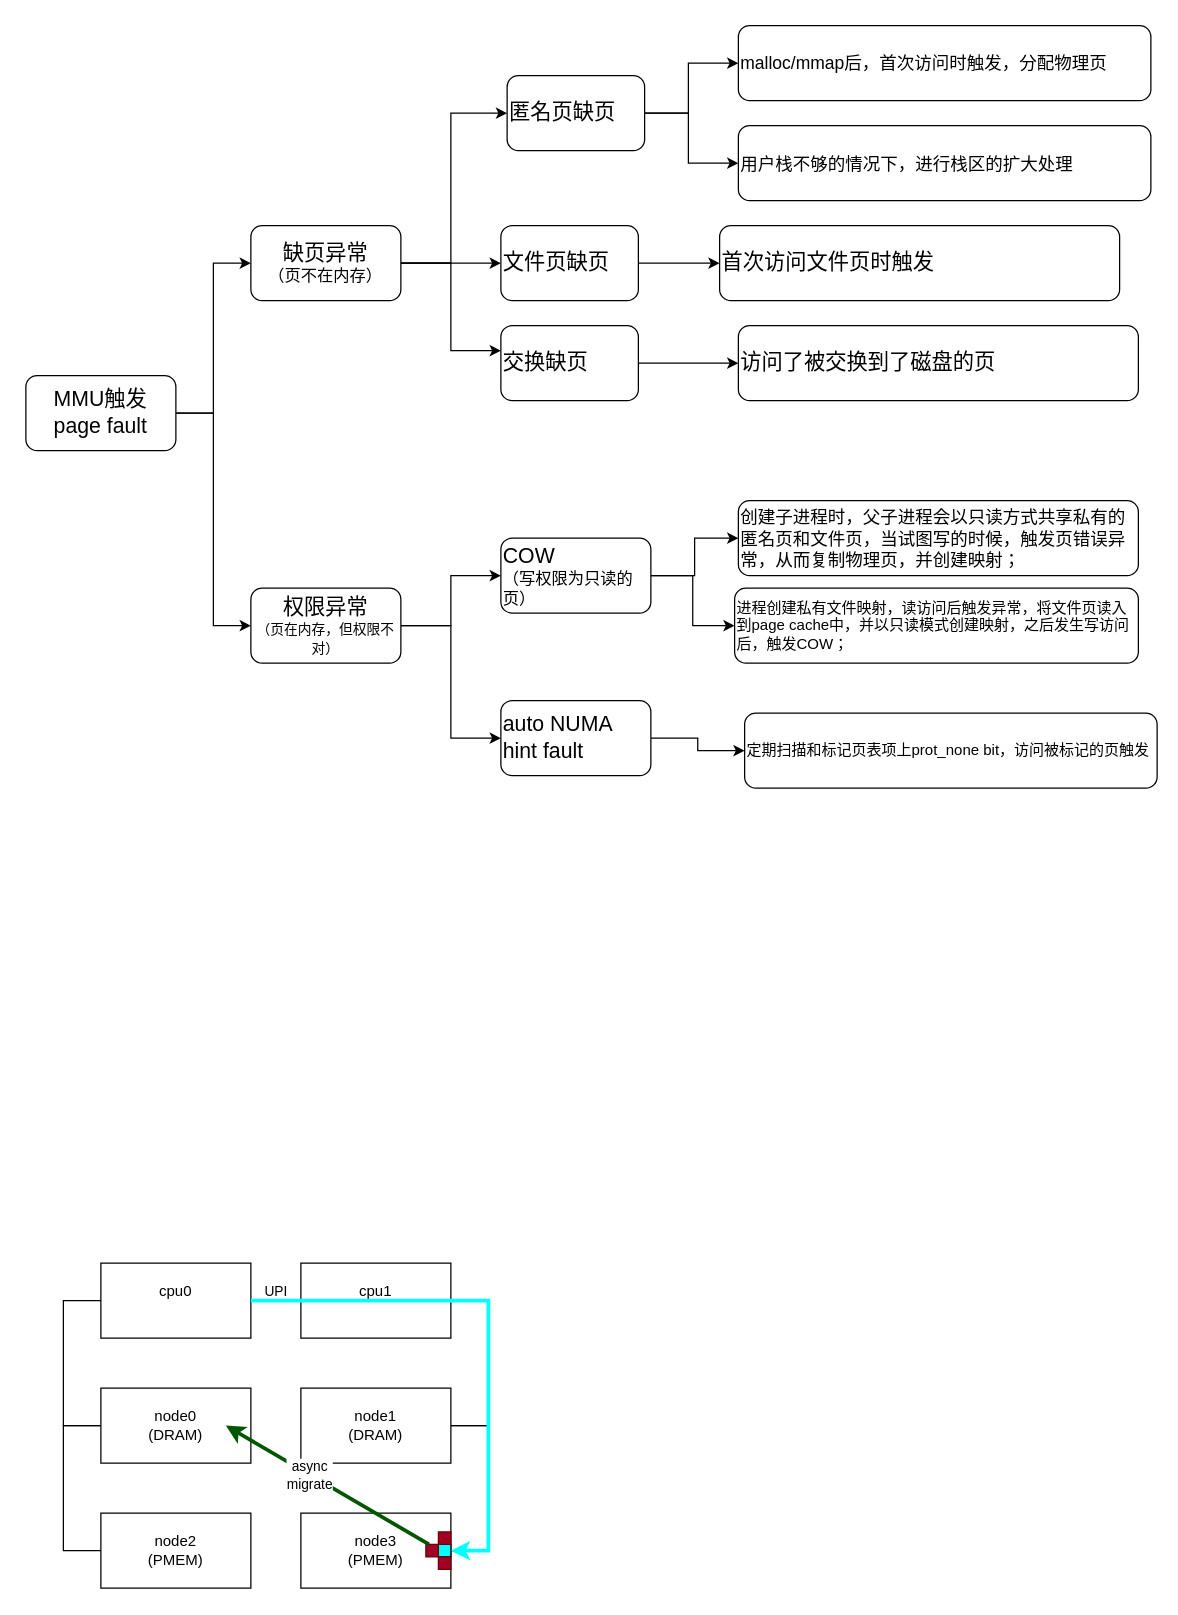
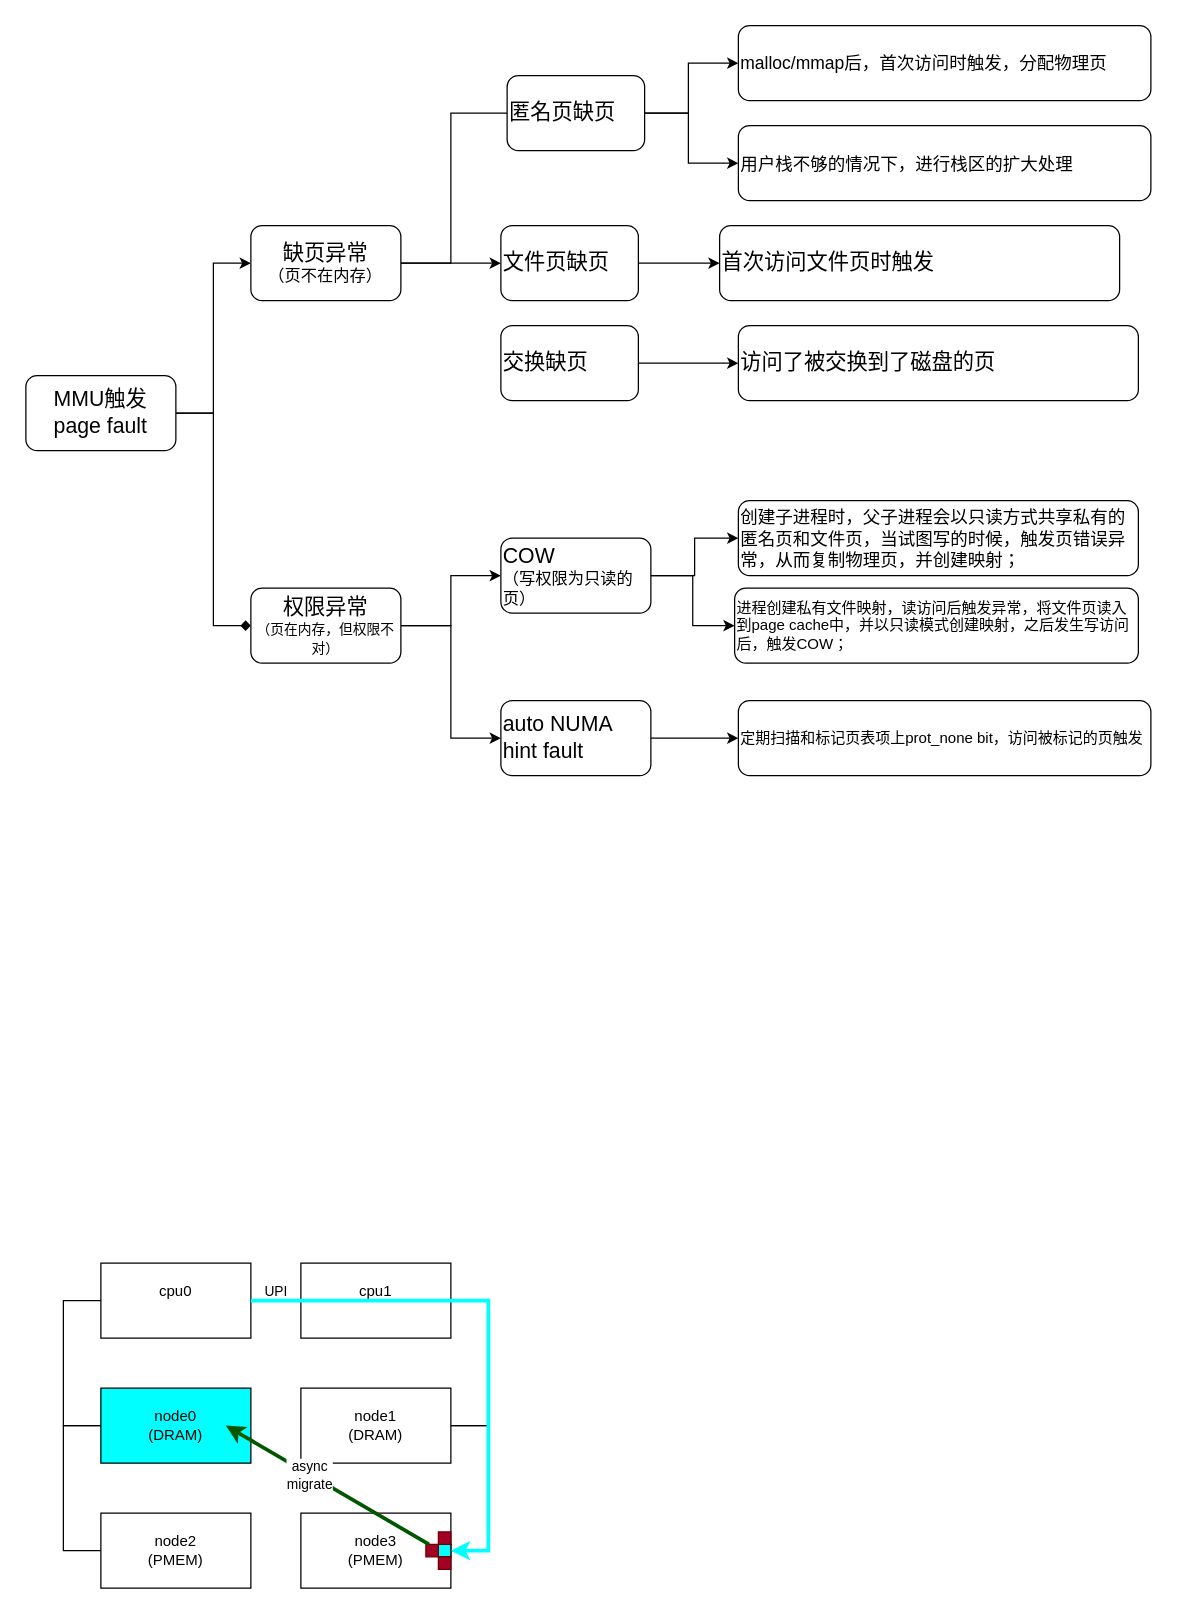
  <mxCell id="0" />
  <mxCell id="1" parent="0" />
  <mxCell id="2" value="" style="endArrow=none;html=1;rounded=0;entryX=1;entryY=0.5;entryDx=0;entryDy=0;" parent="1" target="37" edge="1"><mxGeometry width="50" height="50" relative="1" as="geometry"><mxPoint x="360" y="1140" as="sourcePoint" /><mxPoint x="410" y="1150" as="targetPoint" /><Array as="points"><mxPoint x="390" y="1140" /><mxPoint x="390" y="1240" /></Array></mxGeometry></mxCell>
  <mxCell id="3" value="" style="edgeStyle=orthogonalEdgeStyle;rounded=0;orthogonalLoop=1;jettySize=auto;html=1;" parent="1" source="5" target="9" edge="1"><mxGeometry relative="1" as="geometry"><Array as="points"><mxPoint x="170" y="330" /><mxPoint x="170" y="210" /></Array></mxGeometry></mxCell>
- <mxCell id="4" value="" style="edgeStyle=orthogonalEdgeStyle;rounded=0;orthogonalLoop=1;jettySize=auto;html=1;" parent="1" source="5" target="12" edge="1"><mxGeometry relative="1" as="geometry"><Array as="points"><mxPoint x="170" y="330" /><mxPoint x="170" y="500" /></Array></mxGeometry></mxCell>
+ <mxCell id="4" value="" style="edgeStyle=orthogonalEdgeStyle;rounded=0;orthogonalLoop=1;jettySize=auto;html=1;endArrow=diamond;" parent="1" source="5" target="12" edge="1"><mxGeometry relative="1" as="geometry"><Array as="points"><mxPoint x="170" y="330" /><mxPoint x="170" y="500" /></Array></mxGeometry></mxCell>
  <mxCell id="5" value="&lt;font style=&quot;font-size: 17px&quot;&gt;MMU触发&lt;br&gt;page fault&lt;br&gt;&lt;/font&gt;" style="rounded=1;whiteSpace=wrap;html=1;" parent="1" vertex="1"><mxGeometry x="20" y="300" width="120" height="60" as="geometry" /></mxCell>
- <mxCell id="6" value="" style="edgeStyle=orthogonalEdgeStyle;rounded=0;orthogonalLoop=1;jettySize=auto;html=1;" parent="1" source="9" target="15" edge="1"><mxGeometry relative="1" as="geometry"><Array as="points"><mxPoint x="360" y="210" /><mxPoint x="360" y="90" /></Array></mxGeometry></mxCell>
+ <mxCell id="6" value="" style="edgeStyle=orthogonalEdgeStyle;rounded=0;orthogonalLoop=1;jettySize=auto;html=1;endArrow=none;" parent="1" source="9" target="15" edge="1"><mxGeometry relative="1" as="geometry"><Array as="points"><mxPoint x="360" y="210" /><mxPoint x="360" y="90" /></Array></mxGeometry></mxCell>
  <mxCell id="7" value="" style="edgeStyle=orthogonalEdgeStyle;rounded=0;orthogonalLoop=1;jettySize=auto;html=1;" parent="1" source="9" target="17" edge="1"><mxGeometry relative="1" as="geometry"><Array as="points"><mxPoint x="320" y="210" /><mxPoint x="320" y="210" /></Array></mxGeometry></mxCell>
- <mxCell id="8" value="" style="edgeStyle=orthogonalEdgeStyle;rounded=0;orthogonalLoop=1;jettySize=auto;html=1;exitX=1;exitY=0.5;exitDx=0;exitDy=0;" parent="1" source="9" target="19" edge="1"><mxGeometry relative="1" as="geometry"><mxPoint x="350" y="270" as="sourcePoint" /><Array as="points"><mxPoint x="360" y="210" /><mxPoint x="360" y="280" /></Array></mxGeometry></mxCell>
  <mxCell id="9" value="&lt;font&gt;&lt;span style=&quot;font-size: 17px&quot;&gt;缺页异常&lt;/span&gt;&lt;br&gt;&lt;font style=&quot;font-size: 13px&quot;&gt;（页不在内存）&lt;/font&gt;&lt;br&gt;&lt;/font&gt;" style="rounded=1;whiteSpace=wrap;html=1;" parent="1" vertex="1"><mxGeometry x="200" y="180" width="120" height="60" as="geometry" /></mxCell>
  <mxCell id="10" value="" style="edgeStyle=orthogonalEdgeStyle;rounded=0;orthogonalLoop=1;jettySize=auto;html=1;" parent="1" source="12" target="22" edge="1"><mxGeometry relative="1" as="geometry"><Array as="points"><mxPoint x="360" y="500" /><mxPoint x="360" y="460" /></Array></mxGeometry></mxCell>
  <mxCell id="11" value="" style="edgeStyle=orthogonalEdgeStyle;rounded=0;orthogonalLoop=1;jettySize=auto;html=1;" parent="1" source="12" target="24" edge="1"><mxGeometry relative="1" as="geometry"><Array as="points"><mxPoint x="360" y="500" /><mxPoint x="360" y="590" /></Array></mxGeometry></mxCell>
  <mxCell id="12" value="&lt;font&gt;&lt;span style=&quot;font-size: 17px&quot;&gt;权限异常&lt;/span&gt;&lt;br&gt;&lt;font style=&quot;font-size: 11px&quot;&gt;（页在内存，但权限不对）&lt;/font&gt;&lt;br&gt;&lt;/font&gt;" style="rounded=1;whiteSpace=wrap;html=1;" parent="1" vertex="1"><mxGeometry x="200" y="470" width="120" height="60" as="geometry" /></mxCell>
  <mxCell id="13" value="" style="edgeStyle=orthogonalEdgeStyle;rounded=0;orthogonalLoop=1;jettySize=auto;html=1;fontSize=17;" parent="1" source="15" target="25" edge="1"><mxGeometry relative="1" as="geometry"><Array as="points"><mxPoint x="550" y="90" /><mxPoint x="550" y="50" /></Array></mxGeometry></mxCell>
  <mxCell id="14" value="" style="edgeStyle=orthogonalEdgeStyle;rounded=0;orthogonalLoop=1;jettySize=auto;html=1;fontSize=11;" parent="1" source="15" target="28" edge="1"><mxGeometry relative="1" as="geometry"><Array as="points"><mxPoint x="550" y="90" /><mxPoint x="550" y="130" /></Array></mxGeometry></mxCell>
  <mxCell id="15" value="&lt;font style=&quot;font-size: 17px&quot;&gt;匿名页缺页&lt;/font&gt;" style="rounded=1;whiteSpace=wrap;html=1;align=left;" parent="1" vertex="1"><mxGeometry x="405" y="60" width="110" height="60" as="geometry" /></mxCell>
  <mxCell id="16" value="" style="edgeStyle=orthogonalEdgeStyle;rounded=0;orthogonalLoop=1;jettySize=auto;html=1;fontSize=17;" parent="1" source="17" target="26" edge="1"><mxGeometry relative="1" as="geometry" /></mxCell>
  <mxCell id="17" value="&lt;font style=&quot;font-size: 17px&quot;&gt;文件页缺页&lt;/font&gt;" style="rounded=1;whiteSpace=wrap;html=1;align=left;" parent="1" vertex="1"><mxGeometry x="400" y="180" width="110" height="60" as="geometry" /></mxCell>
  <mxCell id="18" value="" style="edgeStyle=orthogonalEdgeStyle;rounded=0;orthogonalLoop=1;jettySize=auto;html=1;fontSize=17;" parent="1" source="19" target="27" edge="1"><mxGeometry relative="1" as="geometry" /></mxCell>
  <mxCell id="19" value="&lt;font style=&quot;font-size: 17px&quot;&gt;交换缺页&lt;/font&gt;" style="rounded=1;whiteSpace=wrap;html=1;align=left;" parent="1" vertex="1"><mxGeometry x="400" y="260" width="110" height="60" as="geometry" /></mxCell>
  <mxCell id="20" value="" style="edgeStyle=orthogonalEdgeStyle;rounded=0;orthogonalLoop=1;jettySize=auto;html=1;fontSize=17;" parent="1" source="22" target="29" edge="1"><mxGeometry relative="1" as="geometry" /></mxCell>
  <mxCell id="21" value="" style="edgeStyle=orthogonalEdgeStyle;rounded=0;orthogonalLoop=1;jettySize=auto;html=1;fontSize=17;" parent="1" source="22" target="30" edge="1"><mxGeometry relative="1" as="geometry" /></mxCell>
  <mxCell id="22" value="&lt;font&gt;&lt;font style=&quot;font-size: 17px&quot;&gt;COW&lt;/font&gt;&lt;br&gt;&lt;span style=&quot;font-size: 13px&quot;&gt;（写权限为&lt;/span&gt;&lt;font style=&quot;font-size: 13px&quot;&gt;只读&lt;/font&gt;&lt;span style=&quot;font-size: 13px&quot;&gt;的页）&lt;/span&gt;&lt;/font&gt;" style="rounded=1;whiteSpace=wrap;html=1;align=left;" parent="1" vertex="1"><mxGeometry x="400" y="430" width="120" height="60" as="geometry" /></mxCell>
  <mxCell id="23" value="" style="edgeStyle=orthogonalEdgeStyle;rounded=0;orthogonalLoop=1;jettySize=auto;html=1;fontSize=17;" parent="1" source="24" target="31" edge="1"><mxGeometry relative="1" as="geometry" /></mxCell>
  <mxCell id="24" value="&lt;font style=&quot;font-size: 17px&quot;&gt;auto NUMA hint fault&lt;/font&gt;" style="rounded=1;whiteSpace=wrap;html=1;align=left;" parent="1" vertex="1"><mxGeometry x="400" y="560" width="120" height="60" as="geometry" /></mxCell>
  <mxCell id="25" value="&lt;span style=&quot;font-size: 14px&quot;&gt;malloc/mmap后，首次访问时触发，分配物理页&lt;/span&gt;" style="rounded=1;whiteSpace=wrap;html=1;align=left;" parent="1" vertex="1"><mxGeometry x="590" y="20" width="330" height="60" as="geometry" /></mxCell>
  <mxCell id="26" value="&lt;span style=&quot;font-size: 17px&quot;&gt;首次访问文件页时触发&lt;/span&gt;" style="rounded=1;whiteSpace=wrap;html=1;align=left;" parent="1" vertex="1"><mxGeometry x="575" y="180" width="320" height="60" as="geometry" /></mxCell>
  <mxCell id="27" value="&lt;span style=&quot;font-size: 17px&quot;&gt;访问了被交换到了磁盘的页&lt;/span&gt;" style="rounded=1;whiteSpace=wrap;html=1;align=left;" parent="1" vertex="1"><mxGeometry x="590" y="260" width="320" height="60" as="geometry" /></mxCell>
  <mxCell id="28" value="&lt;span style=&quot;font-family: &amp;#34;helvetica neue&amp;#34; , &amp;#34;helvetica&amp;#34; , &amp;#34;verdana&amp;#34; , &amp;#34;arial&amp;#34; , sans-serif ; font-size: 14px ; background-color: rgb(255 , 255 , 255)&quot;&gt;用户栈不够的情况下，进行栈区的扩大处理&lt;/span&gt;" style="rounded=1;whiteSpace=wrap;html=1;align=left;" parent="1" vertex="1"><mxGeometry x="590" y="100" width="330" height="60" as="geometry" /></mxCell>
  <mxCell id="29" value="&lt;div&gt;&lt;font face=&quot;Helvetica Neue, Helvetica, Verdana, Arial, sans-serif&quot;&gt;&lt;span style=&quot;font-size: 14px&quot;&gt;创建子进程时，父子进程会以只读方式共享私有的匿名页和文件页，当试图写的时候，触发页错误异常，从而复制物理页，并创建映射；&lt;/span&gt;&lt;br&gt;&lt;/font&gt;&lt;/div&gt;" style="rounded=1;whiteSpace=wrap;html=1;align=left;" parent="1" vertex="1"><mxGeometry x="590" y="400" width="320" height="60" as="geometry" /></mxCell>
  <mxCell id="30" value="进程创建私有文件映射，读访问后触发异常，将文件页读入到page cache中，并以只读模式创建映射，之后发生写访问后，触发COW；" style="rounded=1;whiteSpace=wrap;html=1;align=left;" parent="1" vertex="1"><mxGeometry x="587" y="470" width="323" height="60" as="geometry" /></mxCell>
- <mxCell id="31" value="定期扫描和标记页表项上prot_none bit，访问被标记的页触发" style="rounded=1;whiteSpace=wrap;html=1;align=left;" parent="1" vertex="1"><mxGeometry x="595" y="570" width="330" height="60" as="geometry" /></mxCell>
+ <mxCell id="31" value="定期扫描和标记页表项上prot_none bit，访问被标记的页触发" style="rounded=1;whiteSpace=wrap;html=1;align=left;" parent="1" vertex="1"><mxGeometry x="590" y="560" width="330" height="60" as="geometry" /></mxCell>
  <mxCell id="32" value="cpu0&lt;br&gt;&amp;nbsp;" style="rounded=0;whiteSpace=wrap;html=1;" parent="1" vertex="1"><mxGeometry x="80" y="1010" width="120" height="60" as="geometry" /></mxCell>
- <mxCell id="33" value="node0&lt;br&gt;(DRAM)" style="rounded=0;whiteSpace=wrap;html=1;" parent="1" vertex="1"><mxGeometry x="80" y="1110" width="120" height="60" as="geometry" /></mxCell>
+ <mxCell id="33" value="node0&lt;br&gt;(DRAM)" style="rounded=0;whiteSpace=wrap;html=1;fillColor=#00ffff;" parent="1" vertex="1"><mxGeometry x="80" y="1110" width="120" height="60" as="geometry" /></mxCell>
  <mxCell id="34" value="node2&lt;br&gt;(PMEM)" style="rounded=0;whiteSpace=wrap;html=1;" parent="1" vertex="1"><mxGeometry x="80" y="1210" width="120" height="60" as="geometry" /></mxCell>
  <mxCell id="35" value="cpu1&lt;br&gt;&lt;br&gt;" style="rounded=0;whiteSpace=wrap;html=1;" parent="1" vertex="1"><mxGeometry x="240" y="1010" width="120" height="60" as="geometry" /></mxCell>
  <mxCell id="36" value="node1&lt;br&gt;(DRAM)" style="rounded=0;whiteSpace=wrap;html=1;" parent="1" vertex="1"><mxGeometry x="240" y="1110" width="120" height="60" as="geometry" /></mxCell>
  <mxCell id="37" value="node3&lt;br&gt;(PMEM)" style="rounded=0;whiteSpace=wrap;html=1;" parent="1" vertex="1"><mxGeometry x="240" y="1210" width="120" height="60" as="geometry" /></mxCell>
  <mxCell id="38" value="UPI&lt;br&gt;&amp;nbsp;&amp;nbsp;" style="endArrow=none;html=1;rounded=0;exitX=1;exitY=0.5;exitDx=0;exitDy=0;entryX=0;entryY=0.5;entryDx=0;entryDy=0;" parent="1" source="32" target="35" edge="1"><mxGeometry width="50" height="50" relative="1" as="geometry"><mxPoint x="230" y="1200" as="sourcePoint" /><mxPoint x="280" y="1150" as="targetPoint" /></mxGeometry></mxCell>
  <mxCell id="39" value="" style="endArrow=none;html=1;rounded=0;entryX=0;entryY=0.5;entryDx=0;entryDy=0;exitX=0;exitY=0.5;exitDx=0;exitDy=0;" parent="1" source="34" target="33" edge="1"><mxGeometry width="50" height="50" relative="1" as="geometry"><mxPoint x="40" y="1200" as="sourcePoint" /><mxPoint x="90" y="1150" as="targetPoint" /><Array as="points"><mxPoint x="50" y="1240" /><mxPoint x="50" y="1140" /></Array></mxGeometry></mxCell>
  <mxCell id="40" value="" style="endArrow=none;html=1;rounded=0;exitX=1;exitY=0.5;exitDx=0;exitDy=0;entryX=1;entryY=0.5;entryDx=0;entryDy=0;" parent="1" source="35" target="36" edge="1"><mxGeometry width="50" height="50" relative="1" as="geometry"><mxPoint x="350" y="1090" as="sourcePoint" /><mxPoint x="400" y="1040" as="targetPoint" /><Array as="points"><mxPoint x="390" y="1040" /><mxPoint x="390" y="1140" /></Array></mxGeometry></mxCell>
  <mxCell id="41" value="" style="endArrow=none;html=1;rounded=0;exitX=0;exitY=0.5;exitDx=0;exitDy=0;" parent="1" source="33" edge="1"><mxGeometry width="50" height="50" relative="1" as="geometry"><mxPoint x="70" y="1150" as="sourcePoint" /><mxPoint x="80" y="1040" as="targetPoint" /><Array as="points"><mxPoint x="50" y="1140" /><mxPoint x="50" y="1040" /></Array></mxGeometry></mxCell>
  <mxCell id="42" value="" style="rounded=0;whiteSpace=wrap;html=1;fillColor=#00FFFF;" parent="1" vertex="1"><mxGeometry x="350" y="1235" width="10" height="10" as="geometry" /></mxCell>
  <mxCell id="43" value="" style="rounded=0;whiteSpace=wrap;html=1;fillColor=#a20025;fontColor=#ffffff;strokeColor=#6F0000;" parent="1" vertex="1"><mxGeometry x="350" y="1225" width="10" height="10" as="geometry" /></mxCell>
  <mxCell id="44" value="" style="rounded=0;whiteSpace=wrap;html=1;fillColor=#a20025;fontColor=#ffffff;strokeColor=#6F0000;" parent="1" vertex="1"><mxGeometry x="340" y="1235" width="10" height="10" as="geometry" /></mxCell>
  <mxCell id="45" value="" style="rounded=0;whiteSpace=wrap;html=1;fillColor=#a20025;fontColor=#ffffff;strokeColor=#6F0000;" parent="1" vertex="1"><mxGeometry x="350" y="1245" width="10" height="10" as="geometry" /></mxCell>
  <mxCell id="46" value="" style="endArrow=classic;html=1;rounded=0;strokeColor=#005700;strokeWidth=3;entryX=0.833;entryY=0.5;entryDx=0;entryDy=0;entryPerimeter=0;exitX=0.25;exitY=0;exitDx=0;exitDy=0;fillColor=#008a00;" parent="1" source="44" target="33" edge="1"><mxGeometry width="50" height="50" relative="1" as="geometry"><mxPoint x="370" y="1170" as="sourcePoint" /><mxPoint x="420" y="1120" as="targetPoint" /></mxGeometry></mxCell>
  <mxCell id="47" value="async&lt;br&gt;migrate" style="edgeLabel;html=1;align=center;verticalAlign=middle;resizable=0;points=[];" parent="46" vertex="1" connectable="0"><mxGeometry x="0.173" relative="1" as="geometry"><mxPoint x="-1" as="offset" /></mxGeometry></mxCell>
  <mxCell id="48" value="" style="endArrow=classic;html=1;rounded=0;fillColor=#a20025;strokeColor=#00FFFF;strokeWidth=3;" parent="1" source="32" target="37" edge="1"><mxGeometry width="50" height="50" relative="1" as="geometry"><mxPoint x="230" y="1170" as="sourcePoint" /><mxPoint x="280" y="1120" as="targetPoint" /><Array as="points"><mxPoint x="390" y="1040" /><mxPoint x="390" y="1240" /></Array></mxGeometry></mxCell>
